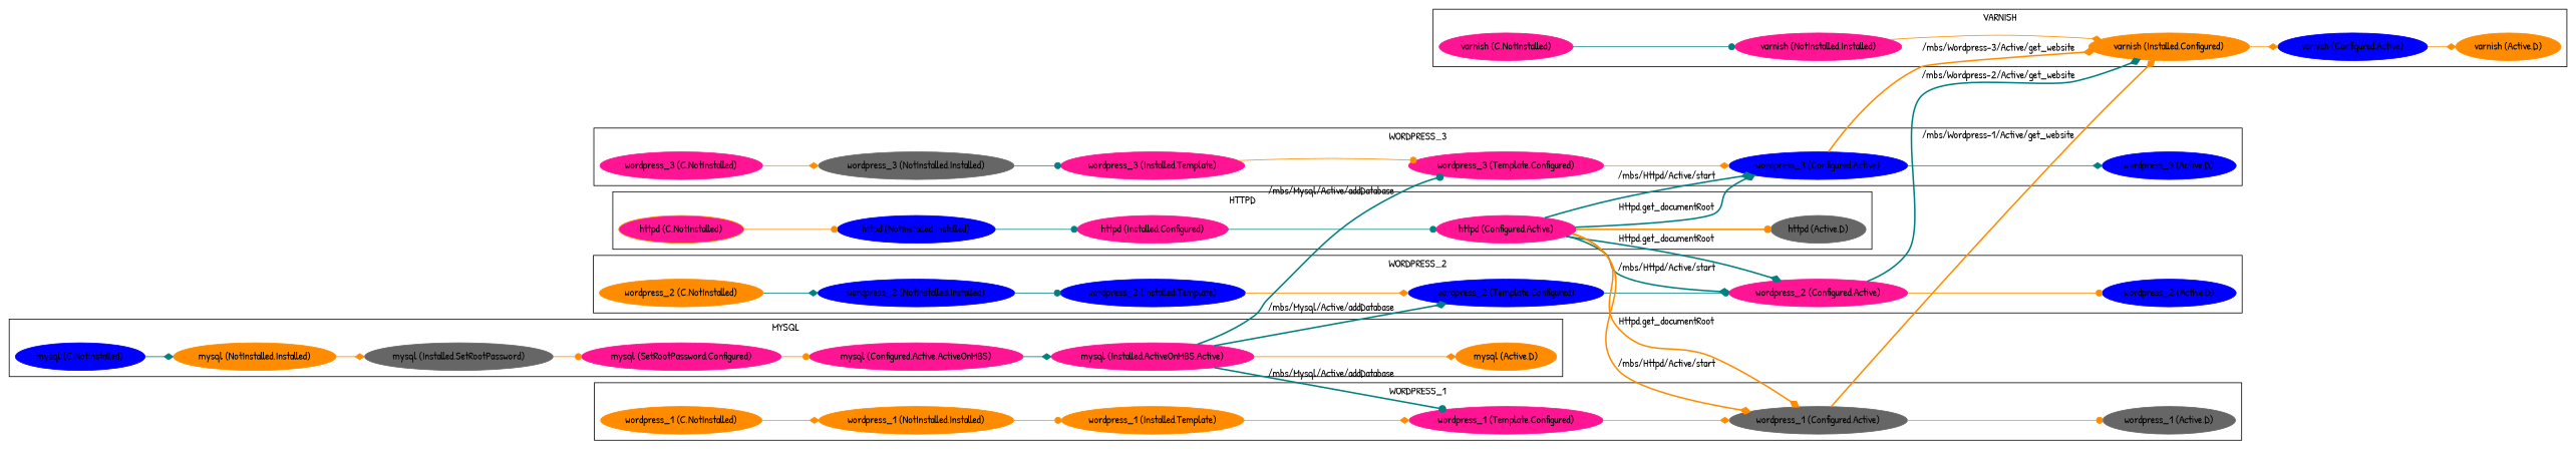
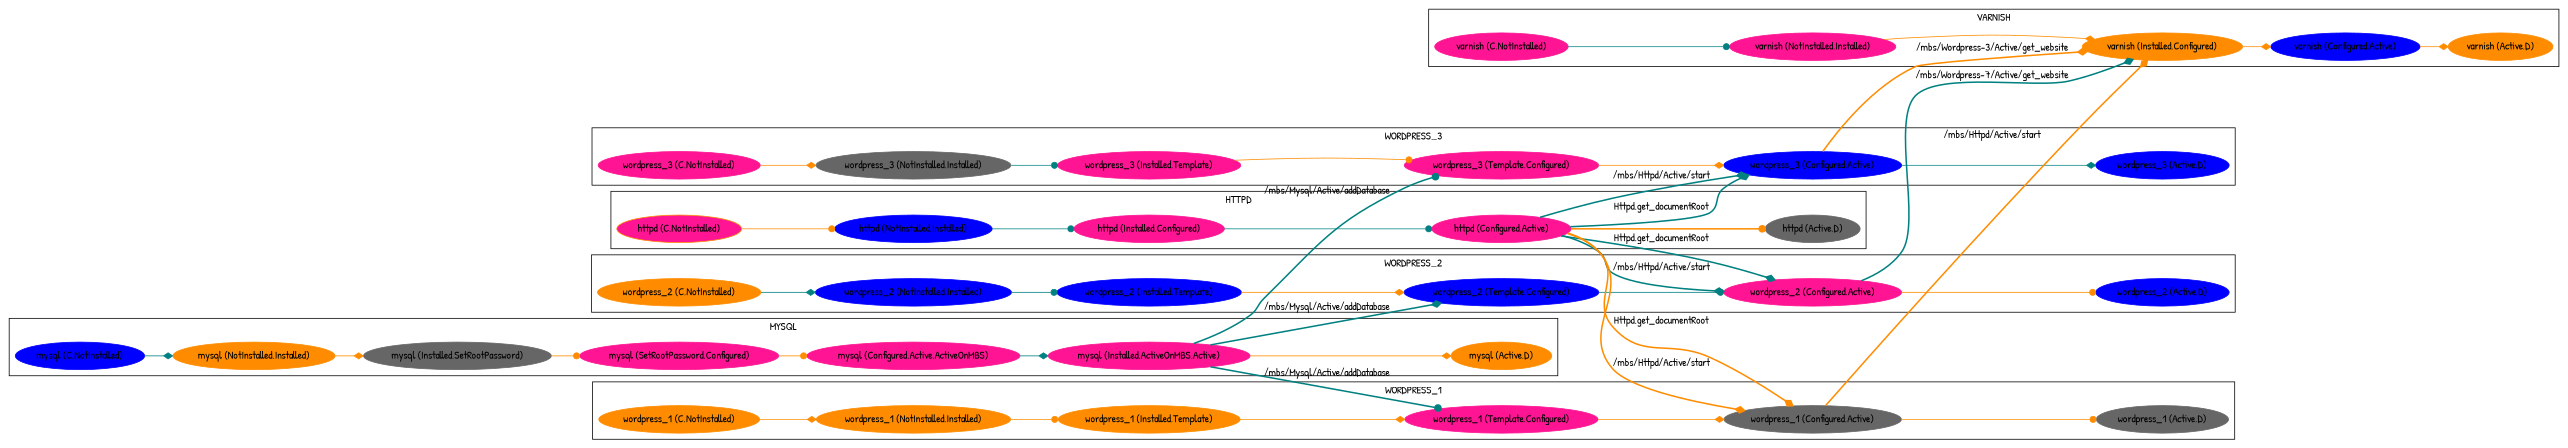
  digraph {
    fontname="Patrick Hand"
    rankdir=LR
    node [color=deeppink fontname="Patrick Hand" style=filled]
    edge [arrowhead=diamond color=darkorange fontname="Patrick Hand"]
    "varnish (C,NotInstalled)"
    "varnish (NotInstalled,Installed)"
    "varnish (Installed,Configured)" [color=darkorange]
    "varnish (Configured,Active)" [color=blue]
    "varnish (Active,D)" [color=darkorange]
    "wordpress_3 (C,NotInstalled)"
    "wordpress_3 (NotInstalled,Installed)" [color=gray40]
    "wordpress_3 (Installed,Template)"
    "wordpress_3 (Template,Configured)"
    "wordpress_3 (Configured,Active)" [color=blue]
    "wordpress_3 (Active,D)" [color=blue]
    "wordpress_2 (C,NotInstalled)" [color=darkorange]
    "wordpress_2 (NotInstalled,Installed)" [color=blue]
    "wordpress_2 (Installed,Template)" [color=blue]
    "wordpress_2 (Template,Configured)" [color=blue]
    "wordpress_2 (Configured,Active)"
    "wordpress_2 (Active,D)" [color=blue]
    "wordpress_1 (C,NotInstalled)" [color=darkorange]
    "wordpress_1 (NotInstalled,Installed)" [color=darkorange]
    "wordpress_1 (Installed,Template)" [color=darkorange]
    "wordpress_1 (Template,Configured)"
    "wordpress_1 (Configured,Active)" [color=gray40]
    "wordpress_1 (Active,D)" [color=gray40]
    "httpd (C,NotInstalled)" [color=darkorange fillcolor=deeppink]
    "httpd (NotInstalled,Installed)" [color=blue]
    "httpd (Installed,Configured)"
    "httpd (Configured,Active)"
    "httpd (Active,D)" [color=gray40]
    "mysql (C,NotInstalled)" [color=blue]
    "mysql (NotInstalled,Installed)" [color=darkorange]
    "mysql (Installed,SetRootPassword)" [color=gray40]
    "mysql (SetRootPassword,Configured)"
    "mysql (Configured,Active.ActiveOnMBS)"
    n34 [label="mysql (Installed.ActiveOnMBS,Active)"]
    "mysql (Active,D)" [color=darkorange]
    subgraph cluster_1 {
      label=VARNISH
      "varnish (C,NotInstalled)"
      "varnish (NotInstalled,Installed)"
      "varnish (Installed,Configured)"
      "varnish (Configured,Active)"
      "varnish (Active,D)"
    }
    subgraph cluster_2 {
      label=WORDPRESS_3
      "wordpress_3 (C,NotInstalled)"
      "wordpress_3 (NotInstalled,Installed)"
      "wordpress_3 (Installed,Template)"
      "wordpress_3 (Template,Configured)"
      "wordpress_3 (Configured,Active)"
      "wordpress_3 (Active,D)"
    }
    subgraph cluster_3 {
      label=WORDPRESS_2
      "wordpress_2 (C,NotInstalled)"
      "wordpress_2 (NotInstalled,Installed)"
      "wordpress_2 (Installed,Template)"
      "wordpress_2 (Template,Configured)"
      "wordpress_2 (Configured,Active)"
      "wordpress_2 (Active,D)"
    }
    subgraph cluster_4 {
      label=WORDPRESS_1
      "wordpress_1 (C,NotInstalled)"
      "wordpress_1 (NotInstalled,Installed)"
      "wordpress_1 (Installed,Template)"
      "wordpress_1 (Template,Configured)"
      "wordpress_1 (Configured,Active)"
      "wordpress_1 (Active,D)"
    }
    subgraph cluster_5 {
      label=HTTPD
      "httpd (C,NotInstalled)"
      "httpd (NotInstalled,Installed)"
      "httpd (Installed,Configured)"
      "httpd (Configured,Active)"
      "httpd (Active,D)"
    }
    subgraph cluster_6 {
      label=MYSQL
      "mysql (C,NotInstalled)"
      "mysql (NotInstalled,Installed)"
      "mysql (Installed,SetRootPassword)"
      "mysql (SetRootPassword,Configured)"
      "mysql (Configured,Active.ActiveOnMBS)"
      n34
      "mysql (Active,D)"
    }
    "varnish (C,NotInstalled)" -> "varnish (NotInstalled,Installed)" [arrowhead=dot color=teal]
    "varnish (NotInstalled,Installed)" -> "varnish (Installed,Configured)"
    "varnish (Installed,Configured)" -> "varnish (Configured,Active)"
    "varnish (Configured,Active)" -> "varnish (Active,D)"
    "wordpress_3 (C,NotInstalled)" -> "wordpress_3 (NotInstalled,Installed)"
    "wordpress_3 (NotInstalled,Installed)" -> "wordpress_3 (Installed,Template)" [arrowhead=dot color=teal]
    "wordpress_3 (Installed,Template)" -> "wordpress_3 (Template,Configured)" [arrowhead=dot]
    "wordpress_3 (Template,Configured)" -> "wordpress_3 (Configured,Active)"
    "wordpress_3 (Configured,Active)" -> "varnish (Installed,Configured)" [label="/mbs/Wordpress-3/Active/get_website" style=bold]
    "wordpress_3 (Configured,Active)" -> "wordpress_3 (Active,D)" [color=teal]
    "wordpress_2 (C,NotInstalled)" -> "wordpress_2 (NotInstalled,Installed)" [color=teal]
    "wordpress_2 (NotInstalled,Installed)" -> "wordpress_2 (Installed,Template)" [arrowhead=dot color=teal]
    "wordpress_2 (Installed,Template)" -> "wordpress_2 (Template,Configured)"
    "wordpress_2 (Template,Configured)" -> "wordpress_2 (Configured,Active)" [arrowhead=dot color=teal]
-   "wordpress_2 (Configured,Active)" -> "varnish (Installed,Configured)" [color=teal label="/mbs/Wordpress-2/Active/get_website" style=bold]
+   "wordpress_2 (Configured,Active)" -> "varnish (Installed,Configured)" [color=teal label="/mbs/Wordpress-7/Active/get_website" style=bold]
    "wordpress_2 (Configured,Active)" -> "wordpress_2 (Active,D)" [arrowhead=dot]
    "wordpress_1 (C,NotInstalled)" -> "wordpress_1 (NotInstalled,Installed)"
    "wordpress_1 (NotInstalled,Installed)" -> "wordpress_1 (Installed,Template)" [arrowhead=dot]
    "wordpress_1 (Installed,Template)" -> "wordpress_1 (Template,Configured)"
    "wordpress_1 (Template,Configured)" -> "wordpress_1 (Configured,Active)"
-   "wordpress_1 (Configured,Active)" -> "varnish (Installed,Configured)" [label="/mbs/Wordpress-1/Active/get_website" style=bold]
+   "wordpress_1 (Configured,Active)" -> "varnish (Installed,Configured)" [label="/mbs/Httpd/Active/start" style=bold]
    "wordpress_1 (Configured,Active)" -> "wordpress_1 (Active,D)" [arrowhead=dot]
    "httpd (C,NotInstalled)" -> "httpd (NotInstalled,Installed)" [arrowhead=dot]
    "httpd (NotInstalled,Installed)" -> "httpd (Installed,Configured)" [arrowhead=dot color=teal]
    "httpd (Installed,Configured)" -> "httpd (Configured,Active)" [arrowhead=dot color=teal]
    "httpd (Configured,Active)" -> "wordpress_3 (Configured,Active)" [color=teal label="/mbs/Httpd/Active/start" style=bold]
    "httpd (Configured,Active)" -> "wordpress_3 (Configured,Active)" [color=teal label="Httpd.get_documentRoot" style=bold]
    "httpd (Configured,Active)" -> "wordpress_2 (Configured,Active)" [color=teal label="/mbs/Httpd/Active/start" style=bold]
    "httpd (Configured,Active)" -> "wordpress_2 (Configured,Active)" [color=teal label="Httpd.get_documentRoot" style=bold]
    "httpd (Configured,Active)" -> "wordpress_1 (Configured,Active)" [label="/mbs/Httpd/Active/start" style=bold]
    "httpd (Configured,Active)" -> "wordpress_1 (Configured,Active)" [label="Httpd.get_documentRoot" style=bold]
    "httpd (Configured,Active)" -> "httpd (Active,D)" [arrowhead=dot style=bold]
    "mysql (C,NotInstalled)" -> "mysql (NotInstalled,Installed)" [color=teal]
    "mysql (NotInstalled,Installed)" -> "mysql (Installed,SetRootPassword)"
    "mysql (Installed,SetRootPassword)" -> "mysql (SetRootPassword,Configured)" [arrowhead=dot]
    "mysql (SetRootPassword,Configured)" -> "mysql (Configured,Active.ActiveOnMBS)" [arrowhead=dot]
    "mysql (Configured,Active.ActiveOnMBS)" -> n34 [color=teal]
    n34 -> "wordpress_3 (Template,Configured)" [arrowhead=dot color=teal label="/mbs/Mysql/Active/addDatabase" style=bold]
    n34 -> "wordpress_2 (Template,Configured)" [color=teal label="/mbs/Mysql/Active/addDatabase" style=bold]
    n34 -> "wordpress_1 (Template,Configured)" [arrowhead=dot color=teal label="/mbs/Mysql/Active/addDatabase" style=bold]
    n34 -> "mysql (Active,D)"
  }
